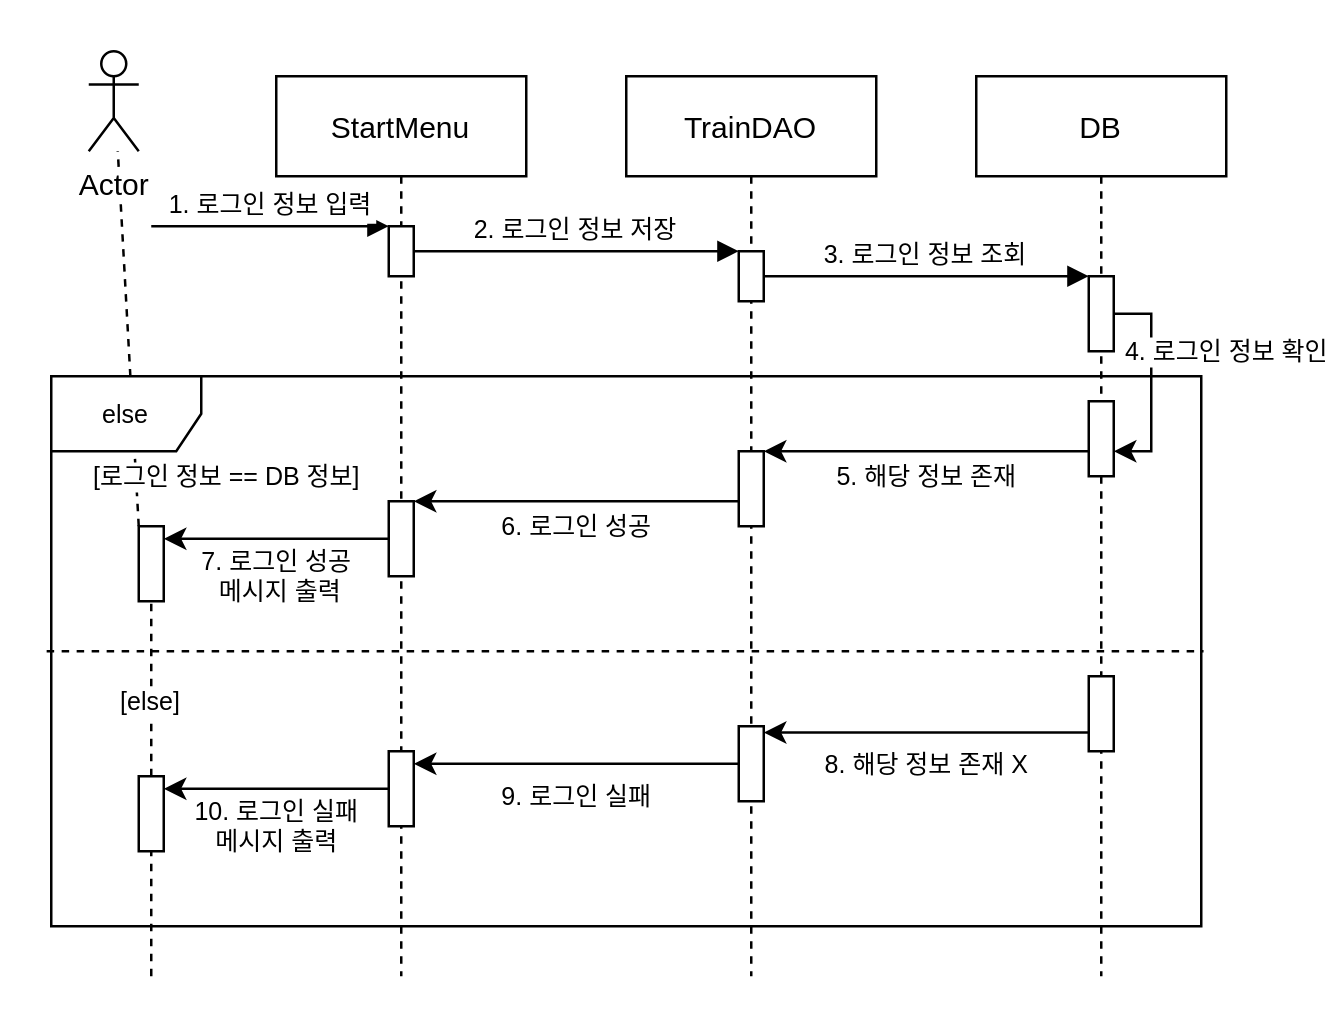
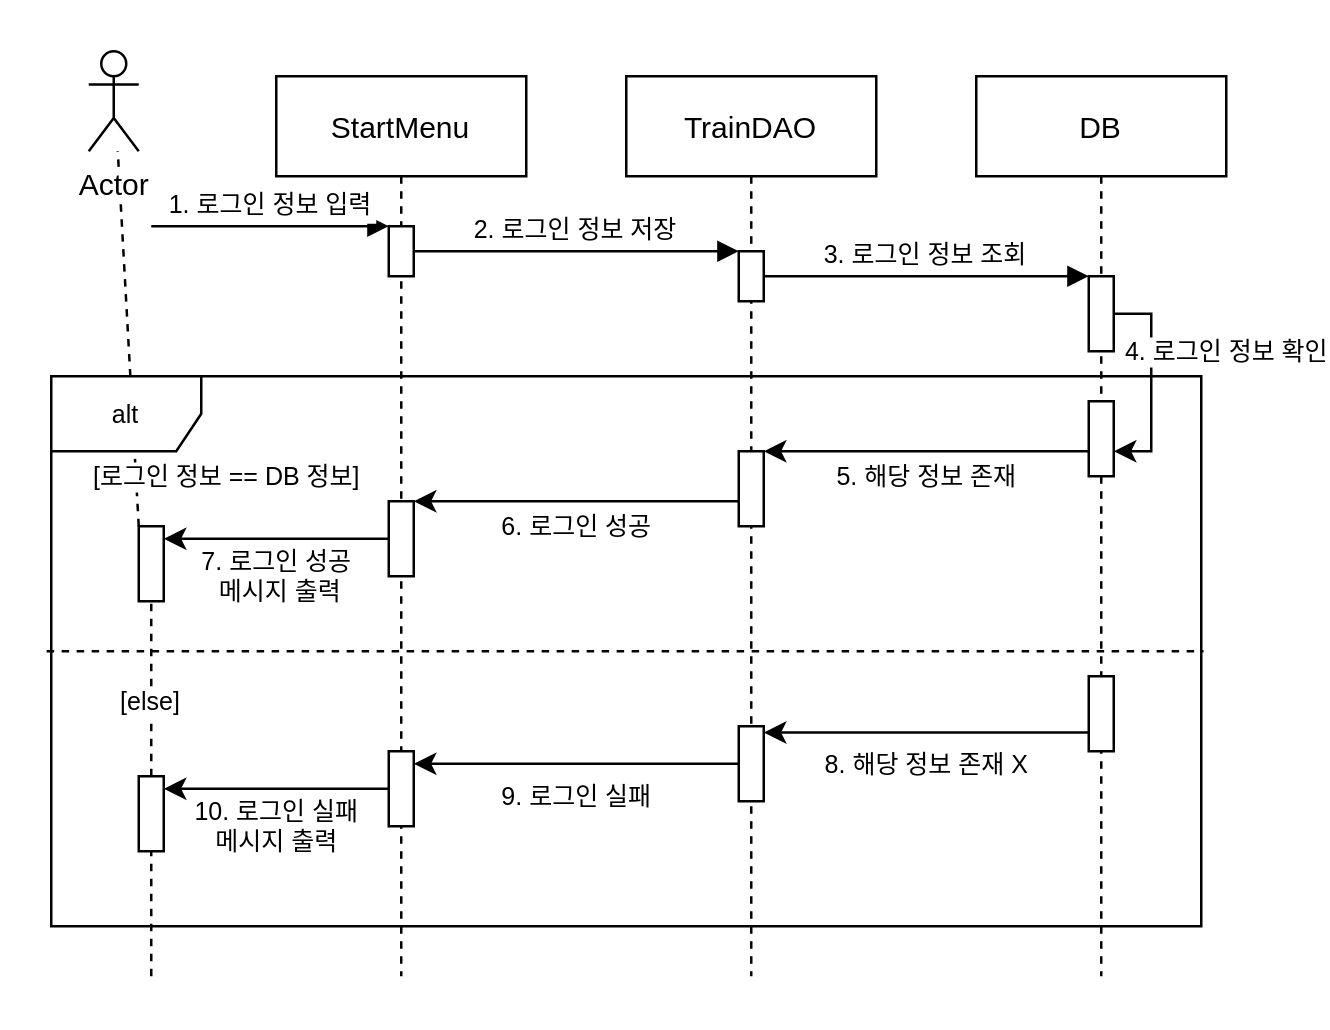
  <mxCell id="0" />
  <mxCell id="1" parent="0" />
  <mxCell id="2" value="StartMenu" style="shape=umlLifeline;perimeter=lifelinePerimeter;container=1;collapsible=0;recursiveResize=0;rounded=0;shadow=0;strokeWidth=1;" parent="1" vertex="1"><mxGeometry x="110" y="30" width="100" height="360" as="geometry" /></mxCell>
  <mxCell id="3" value="" style="points=[];perimeter=orthogonalPerimeter;rounded=0;shadow=0;strokeWidth=1;" parent="2" vertex="1"><mxGeometry x="45" y="60" width="10" height="20" as="geometry" /></mxCell>
  <mxCell id="4" value="" style="points=[];perimeter=orthogonalPerimeter;rounded=0;shadow=0;strokeWidth=1;" vertex="1" parent="2"><mxGeometry x="45" y="170" width="10" height="30" as="geometry" /></mxCell>
  <mxCell id="5" value="" style="points=[];perimeter=orthogonalPerimeter;rounded=0;shadow=0;strokeWidth=1;" vertex="1" parent="2"><mxGeometry x="45" y="270" width="10" height="30" as="geometry" /></mxCell>
  <mxCell id="6" value="TrainDAO" style="shape=umlLifeline;perimeter=lifelinePerimeter;container=1;collapsible=0;recursiveResize=0;rounded=0;shadow=0;strokeWidth=1;" parent="1" vertex="1"><mxGeometry x="250" y="30" width="100" height="360" as="geometry" /></mxCell>
  <mxCell id="7" value="" style="points=[];perimeter=orthogonalPerimeter;rounded=0;shadow=0;strokeWidth=1;" parent="6" vertex="1"><mxGeometry x="45" y="70" width="10" height="20" as="geometry" /></mxCell>
  <mxCell id="8" value="" style="points=[];perimeter=orthogonalPerimeter;rounded=0;shadow=0;strokeWidth=1;" vertex="1" parent="6"><mxGeometry x="45" y="150" width="10" height="30" as="geometry" /></mxCell>
  <mxCell id="9" value="" style="points=[];perimeter=orthogonalPerimeter;rounded=0;shadow=0;strokeWidth=1;" vertex="1" parent="6"><mxGeometry x="45" y="260" width="10" height="30" as="geometry" /></mxCell>
  <mxCell id="10" value="2. 로그인 정보 저장" style="verticalAlign=bottom;endArrow=block;shadow=0;strokeWidth=1;fontSize=10;" parent="1" source="3" target="7" edge="1"><mxGeometry relative="1" as="geometry"><mxPoint x="265" y="110" as="sourcePoint" /></mxGeometry></mxCell>
  <mxCell id="11" value="" style="endArrow=none;dashed=1;html=1;fontSize=10;" edge="1" parent="1" source="24" target="31"><mxGeometry x="0.107" y="-23" width="50" height="50" relative="1" as="geometry"><mxPoint x="60" y="390" as="sourcePoint" /><mxPoint x="60" y="110" as="targetPoint" /><mxPoint as="offset" /></mxGeometry></mxCell>
  <mxCell id="12" value="DB" style="shape=umlLifeline;perimeter=lifelinePerimeter;container=1;collapsible=0;recursiveResize=0;rounded=0;shadow=0;strokeWidth=1;" vertex="1" parent="1"><mxGeometry x="390" y="30" width="100" height="360" as="geometry" /></mxCell>
  <mxCell id="13" value="" style="points=[];perimeter=orthogonalPerimeter;rounded=0;shadow=0;strokeWidth=1;" vertex="1" parent="12"><mxGeometry x="45" y="80" width="10" height="30" as="geometry" /></mxCell>
  <mxCell id="14" value="" style="points=[];perimeter=orthogonalPerimeter;rounded=0;shadow=0;strokeWidth=1;" vertex="1" parent="12"><mxGeometry x="45" y="130" width="10" height="30" as="geometry" /></mxCell>
  <mxCell id="15" value="4. 로그인 정보 확인" style="endArrow=classic;html=1;fontSize=10;rounded=0;" edge="1" parent="12" source="13" target="14"><mxGeometry x="-0.294" y="30" width="50" height="50" relative="1" as="geometry"><mxPoint x="110" y="140" as="sourcePoint" /><mxPoint x="56" y="162" as="targetPoint" /><Array as="points"><mxPoint x="70" y="95" /><mxPoint x="70" y="150" /></Array><mxPoint as="offset" /></mxGeometry></mxCell>
  <mxCell id="16" value="" style="rounded=0;whiteSpace=wrap;html=1;labelBackgroundColor=#ffffff;fontSize=10;" vertex="1" parent="12"><mxGeometry x="45" y="240" width="10" height="30" as="geometry" /></mxCell>
  <mxCell id="17" value="1. 로그인 정보 입력" style="verticalAlign=bottom;endArrow=block;shadow=0;strokeWidth=1;fontSize=10;" edge="1" parent="1" target="3"><mxGeometry relative="1" as="geometry"><mxPoint x="60" y="90" as="sourcePoint" /><mxPoint x="150" y="120" as="targetPoint" /></mxGeometry></mxCell>
  <mxCell id="18" value="3. 로그인 정보 조회" style="verticalAlign=bottom;endArrow=block;shadow=0;strokeWidth=1;fontSize=10;" edge="1" parent="1" source="7" target="13"><mxGeometry relative="1" as="geometry"><mxPoint x="310" y="160" as="sourcePoint" /><mxPoint x="430" y="160" as="targetPoint" /></mxGeometry></mxCell>
  <mxCell id="19" value="" style="endArrow=none;html=1;fontSize=10;exitX=-0.004;exitY=0.5;exitDx=0;exitDy=0;exitPerimeter=0;entryX=1.002;entryY=0.5;entryDx=0;entryDy=0;entryPerimeter=0;jumpStyle=none;rounded=0;targetPerimeterSpacing=0;jumpSize=11;dashed=1;sourcePerimeterSpacing=0;startSize=6;sketch=0;shadow=0;" edge="1" parent="1" source="32" target="32"><mxGeometry width="50" height="50" relative="1" as="geometry"><mxPoint x="230" y="220" as="sourcePoint" /><mxPoint x="280" y="170" as="targetPoint" /></mxGeometry></mxCell>
  <mxCell id="20" value="5. 해당 정보 존재" style="endArrow=classic;html=1;shadow=0;strokeColor=#000000;fontSize=10;" edge="1" parent="1" source="14" target="8"><mxGeometry y="10" width="50" height="50" relative="1" as="geometry"><mxPoint x="230" y="290" as="sourcePoint" /><mxPoint x="60" y="250" as="targetPoint" /><Array as="points" /><mxPoint as="offset" /></mxGeometry></mxCell>
  <mxCell id="21" value="8. 해당 정보 존재 X" style="endArrow=classic;html=1;shadow=0;strokeColor=#000000;fontSize=10;exitX=0;exitY=0.75;exitDx=0;exitDy=0;" edge="1" parent="1" source="16" target="9"><mxGeometry x="-0.004" y="12" width="50" height="50" relative="1" as="geometry"><mxPoint x="435" y="320" as="sourcePoint" /><mxPoint x="305" y="315" as="targetPoint" /><mxPoint as="offset" /><Array as="points" /></mxGeometry></mxCell>
  <mxCell id="22" value="" style="points=[];perimeter=orthogonalPerimeter;rounded=0;shadow=0;strokeWidth=1;" vertex="1" parent="1"><mxGeometry x="55" y="310" width="10" height="30" as="geometry" /></mxCell>
  <mxCell id="23" value="" style="endArrow=none;dashed=1;html=1;fontSize=10;" edge="1" parent="1" target="22"><mxGeometry x="0.107" y="-23" width="50" height="50" relative="1" as="geometry"><mxPoint x="60" y="390" as="sourcePoint" /><mxPoint x="60" y="110" as="targetPoint" /><mxPoint as="offset" /></mxGeometry></mxCell>
  <mxCell id="24" value="" style="points=[];perimeter=orthogonalPerimeter;rounded=0;shadow=0;strokeWidth=1;" vertex="1" parent="1"><mxGeometry x="55" y="210" width="10" height="30" as="geometry" /></mxCell>
  <mxCell id="25" value="[로그인 정보 == DB 정보]" style="endArrow=none;dashed=1;html=1;fontSize=10;" edge="1" parent="1" source="22" target="24"><mxGeometry x="1" y="-58" width="50" height="50" relative="1" as="geometry"><mxPoint x="60" y="320" as="sourcePoint" /><mxPoint x="60" y="110" as="targetPoint" /><mxPoint x="-28" y="-50" as="offset" /></mxGeometry></mxCell>
  <mxCell id="26" value="[else]" style="text;html=1;strokeColor=none;fillColor=none;align=center;verticalAlign=middle;whiteSpace=wrap;rounded=0;fontSize=10;labelBackgroundColor=#ffffff;" vertex="1" parent="1"><mxGeometry x="40" y="270" width="40" height="20" as="geometry" /></mxCell>
  <mxCell id="27" value="6. 로그인 성공" style="endArrow=classic;html=1;shadow=0;strokeColor=#000000;fontSize=10;" edge="1" parent="1" source="8" target="4"><mxGeometry y="10" width="50" height="50" relative="1" as="geometry"><mxPoint x="445" y="240" as="sourcePoint" /><mxPoint x="315" y="240" as="targetPoint" /><mxPoint as="offset" /></mxGeometry></mxCell>
  <mxCell id="28" value="7. 로그인 성공&lt;br&gt;&amp;nbsp;메시지 출력" style="endArrow=classic;html=1;shadow=0;strokeColor=#000000;fontSize=10;" edge="1" parent="1" source="4" target="24"><mxGeometry y="15" width="50" height="50" relative="1" as="geometry"><mxPoint x="305" y="240" as="sourcePoint" /><mxPoint x="175" y="240" as="targetPoint" /><mxPoint as="offset" /><Array as="points" /></mxGeometry></mxCell>
  <mxCell id="29" value="9. 로그인 실패" style="endArrow=classic;html=1;shadow=0;strokeColor=#000000;fontSize=10;" edge="1" parent="1" source="9" target="5"><mxGeometry y="13" width="50" height="50" relative="1" as="geometry"><mxPoint x="295" y="317.5" as="sourcePoint" /><mxPoint x="165" y="317.5" as="targetPoint" /><mxPoint as="offset" /></mxGeometry></mxCell>
  <mxCell id="30" value="10. 로그인 실패&lt;br&gt;메시지 출력" style="endArrow=classic;html=1;shadow=0;strokeColor=#000000;fontSize=10;" edge="1" parent="1" source="5" target="22"><mxGeometry y="15" width="50" height="50" relative="1" as="geometry"><mxPoint x="155" y="332.5" as="sourcePoint" /><mxPoint x="65" y="340" as="targetPoint" /><mxPoint as="offset" /><Array as="points" /></mxGeometry></mxCell>
  <mxCell id="31" value="Actor" style="shape=umlActor;verticalLabelPosition=bottom;verticalAlign=top;html=1;outlineConnect=0;labelBackgroundColor=#ffffff;" vertex="1" parent="1"><mxGeometry x="35" y="20" width="20" height="40" as="geometry" /></mxCell>
- <mxCell id="32" value="else" style="shape=umlFrame;whiteSpace=wrap;html=1;fontSize=10;width=60;height=30;" vertex="1" parent="1"><mxGeometry x="20" y="150" width="460" height="220" as="geometry" /></mxCell>
+ <mxCell id="32" value="alt" style="shape=umlFrame;whiteSpace=wrap;html=1;fontSize=10;width=60;height=30;" vertex="1" parent="1"><mxGeometry x="20" y="150" width="460" height="220" as="geometry" /></mxCell>
